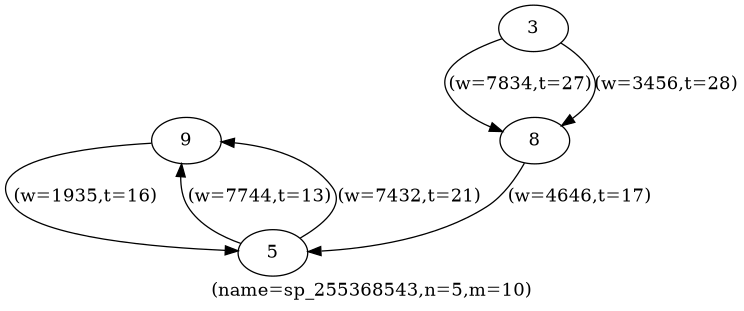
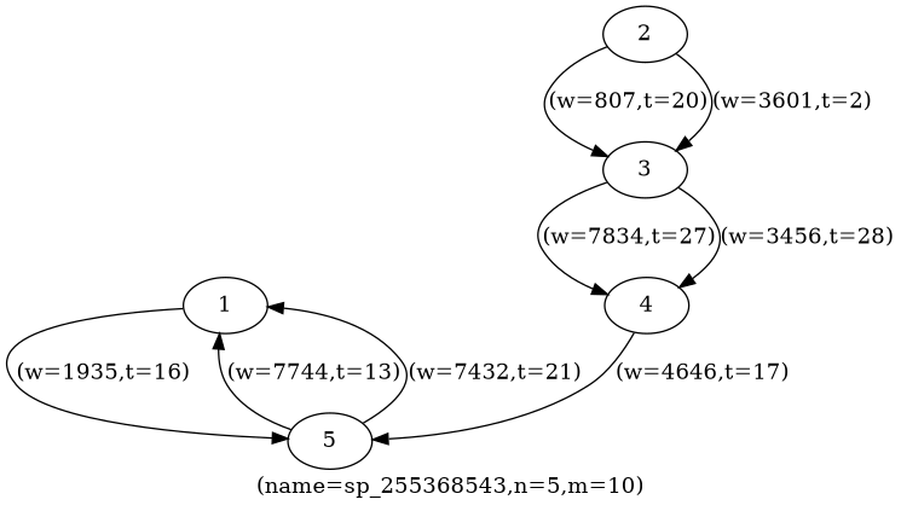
  digraph {
    label="(name=sp_255368543,n=5,m=10)"
-   n1 [label=9]
+   n1 [label=1]
    n2 [label=5]
+   n3 [label=2]
    n4 [label=3]
-   n5 [label=8]
+   n5 [label=4]
    n1 -> n2 [label="(w=1935,t=16)"]
    n2 -> n1 [label="(w=7744,t=13)"]
    n2 -> n1 [label="(w=7432,t=21)"]
+   n3 -> n4 [label="(w=807,t=20)"]
+   n3 -> n4 [label="(w=3601,t=2)"]
    n4 -> n5 [label="(w=7834,t=27)"]
    n4 -> n5 [label="(w=3456,t=28)"]
    n5 -> n2 [label="(w=4646,t=17)"]
  }
